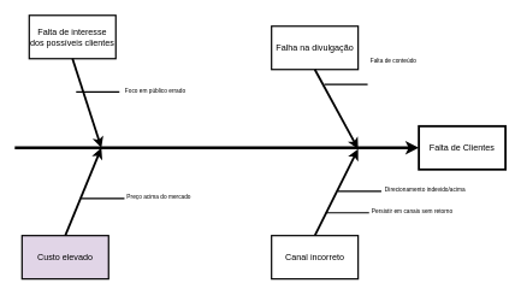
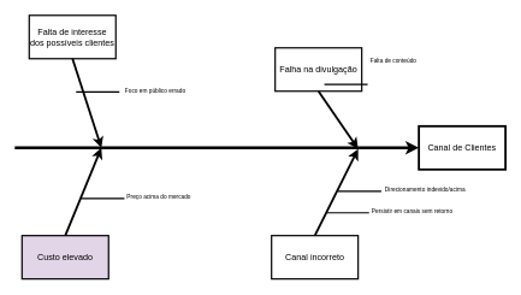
  <mxCell id="0" />
  <mxCell id="1" parent="0" />
- <mxCell id="2" value="Falta de Clientes" style="whiteSpace=wrap;strokeWidth=3" parent="1" vertex="1"><mxGeometry x="580" y="174" width="120" height="60" as="geometry" /></mxCell>
+ <mxCell id="2" value="Canal de Clientes" style="whiteSpace=wrap;strokeWidth=3" parent="1" vertex="1"><mxGeometry x="580" y="174" width="120" height="60" as="geometry" /></mxCell>
  <mxCell id="3" value="" style="edgeStyle=none;strokeWidth=4" parent="1" target="2" edge="1"><mxGeometry width="100" height="100" relative="1" as="geometry"><mxPoint x="20" y="204" as="sourcePoint" /><mxPoint x="140" y="154" as="targetPoint" /></mxGeometry></mxCell>
  <mxCell id="4" value="Falta de interesse dos possíveis clientes" style="whiteSpace=wrap;strokeWidth=2" parent="1" vertex="1"><mxGeometry x="40" y="20.53" width="120" height="60" as="geometry" /></mxCell>
  <mxCell id="5" value="Custo elevado" style="whiteSpace=wrap;strokeWidth=2;fillColor=#e1d5e7;" parent="1" vertex="1"><mxGeometry x="30" y="325.53" width="120" height="60" as="geometry" /></mxCell>
  <mxCell id="6" value="" style="edgeStyle=none;exitX=0.5;exitY=1;strokeWidth=3" parent="1" source="4" edge="1"><mxGeometry width="100" height="100" relative="1" as="geometry"><mxPoint x="220" y="114" as="sourcePoint" /><mxPoint x="140" y="204" as="targetPoint" /></mxGeometry></mxCell>
  <mxCell id="7" value="" style="edgeStyle=none;exitX=0.5;exitY=0;strokeWidth=3;exitDx=0;exitDy=0;" parent="1" edge="1" source="5"><mxGeometry width="100" height="100" relative="1" as="geometry"><mxPoint x="220" y="324" as="sourcePoint" /><mxPoint x="140" y="204" as="targetPoint" /></mxGeometry></mxCell>
- <mxCell id="8" value="Falha na divulgação" style="whiteSpace=wrap;strokeWidth=2" parent="1" vertex="1"><mxGeometry x="375.833" y="35.528" width="120" height="60" as="geometry" /></mxCell>
+ <mxCell id="8" value="Falha na divulgação" style="whiteSpace=wrap;strokeWidth=2" parent="1" vertex="1"><mxGeometry x="380.833" y="65.528" width="120" height="60" as="geometry" /></mxCell>
  <mxCell id="9" value="Canal incorreto" style="whiteSpace=wrap;strokeWidth=2" parent="1" vertex="1"><mxGeometry x="375.833" y="325.528" width="120" height="60" as="geometry" /></mxCell>
  <mxCell id="10" value="" style="edgeStyle=none;exitX=0.5;exitY=1;strokeWidth=3" parent="1" source="8" edge="1"><mxGeometry width="100" height="100" relative="1" as="geometry"><mxPoint x="435.833" y="115.528" as="sourcePoint" /><mxPoint x="495.833" y="205.528" as="targetPoint" /></mxGeometry></mxCell>
  <mxCell id="11" value="" style="edgeStyle=none;exitX=0.5;exitY=0;strokeWidth=3" parent="1" edge="1"><mxGeometry width="100" height="100" relative="1" as="geometry"><mxPoint x="435.833" y="325.528" as="sourcePoint" /><mxPoint x="495.833" y="205.528" as="targetPoint" /></mxGeometry></mxCell>
  <mxCell id="12" value="" style="edgeStyle=none;endArrow=none;strokeWidth=2" parent="1" edge="1"><mxGeometry width="100" height="100" relative="1" as="geometry"><mxPoint x="449" y="116.22" as="sourcePoint" /><mxPoint x="509.003" y="116.218" as="targetPoint" /></mxGeometry></mxCell>
  <mxCell id="13" value="Falta de conteúdo" style="text;spacingTop=-5;fontSize=8;align=center;verticalAlign=middle;points=[]" parent="1" vertex="1"><mxGeometry x="529.997" y="76.5" width="30" height="20.0" as="geometry" /></mxCell>
  <mxCell id="14" value="" style="edgeStyle=none;endArrow=none;strokeWidth=2" edge="1" parent="1"><mxGeometry width="100" height="100" relative="1" as="geometry"><mxPoint x="467.99" y="264" as="sourcePoint" /><mxPoint x="527.993" y="263.998" as="targetPoint" /></mxGeometry></mxCell>
  <mxCell id="15" value="Direcionamento indevido/acima" style="text;spacingTop=-5;fontSize=8;align=center;verticalAlign=middle;points=[]" vertex="1" parent="1"><mxGeometry x="573.997" y="254" width="30" height="20.0" as="geometry" /></mxCell>
  <mxCell id="16" value="" style="edgeStyle=none;endArrow=none;strokeWidth=2" edge="1" parent="1"><mxGeometry width="100" height="100" relative="1" as="geometry"><mxPoint x="451" y="294" as="sourcePoint" /><mxPoint x="511.003" y="293.998" as="targetPoint" /></mxGeometry></mxCell>
  <mxCell id="17" value="Persistir em canais sem retorno" style="text;spacingTop=-5;fontSize=8;align=center;verticalAlign=middle;points=[]" vertex="1" parent="1"><mxGeometry x="555.997" y="284" width="30" height="20.0" as="geometry" /></mxCell>
  <mxCell id="18" value="" style="edgeStyle=none;endArrow=none;strokeWidth=2" edge="1" parent="1"><mxGeometry width="100" height="100" relative="1" as="geometry"><mxPoint x="112" y="274" as="sourcePoint" /><mxPoint x="172.003" y="273.998" as="targetPoint" /></mxGeometry></mxCell>
  <mxCell id="19" value="Preço acima do mercado" style="text;spacingTop=-5;fontSize=8;align=center;verticalAlign=middle;points=[]" vertex="1" parent="1"><mxGeometry x="204.997" y="264" width="30" height="20.0" as="geometry" /></mxCell>
  <mxCell id="20" value="" style="edgeStyle=none;endArrow=none;strokeWidth=2" edge="1" parent="1"><mxGeometry width="100" height="100" relative="1" as="geometry"><mxPoint x="105" y="126.5" as="sourcePoint" /><mxPoint x="165.003" y="126.498" as="targetPoint" /></mxGeometry></mxCell>
  <mxCell id="21" value="Foco em público errado" style="text;spacingTop=-5;fontSize=8;align=center;verticalAlign=middle;points=[]" vertex="1" parent="1"><mxGeometry x="199.997" y="117" width="30" height="20.0" as="geometry" /></mxCell>
